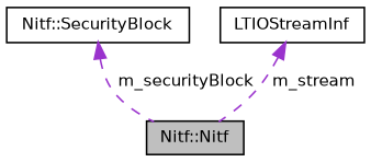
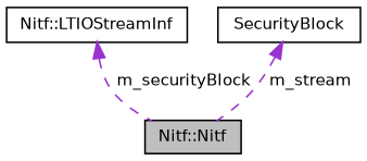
  digraph {
    node [color=black fontname=Helvetica fontsize=10 shape=record]
    edge [color=darkorchid3 dir=back fontname=Helvetica fontsize=10 labelfontname=Helvetica labelfontsize=10 style=dashed]
    n1 [fillcolor=grey75 fontcolor=black height=0.2 label="Nitf::Nitf" style=filled width=0.4]
-   n2 [height=0.2 label="Nitf::SecurityBlock" width=0.4]
-   n3 [height=0.2 label=LTIOStreamInf width=0.4]
+   n2 [height=0.2 label="Nitf::LTIOStreamInf" width=0.4]
+   n3 [height=0.2 label=SecurityBlock width=0.4]
    n2 -> n1 [label=" m_securityBlock"]
    n3 -> n1 [label=" m_stream"]
  }
